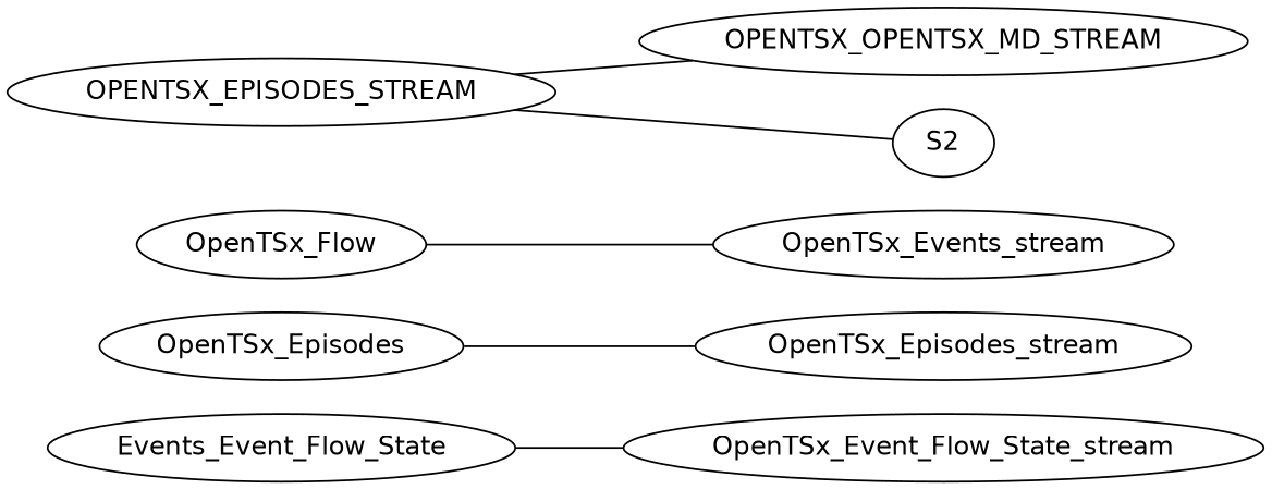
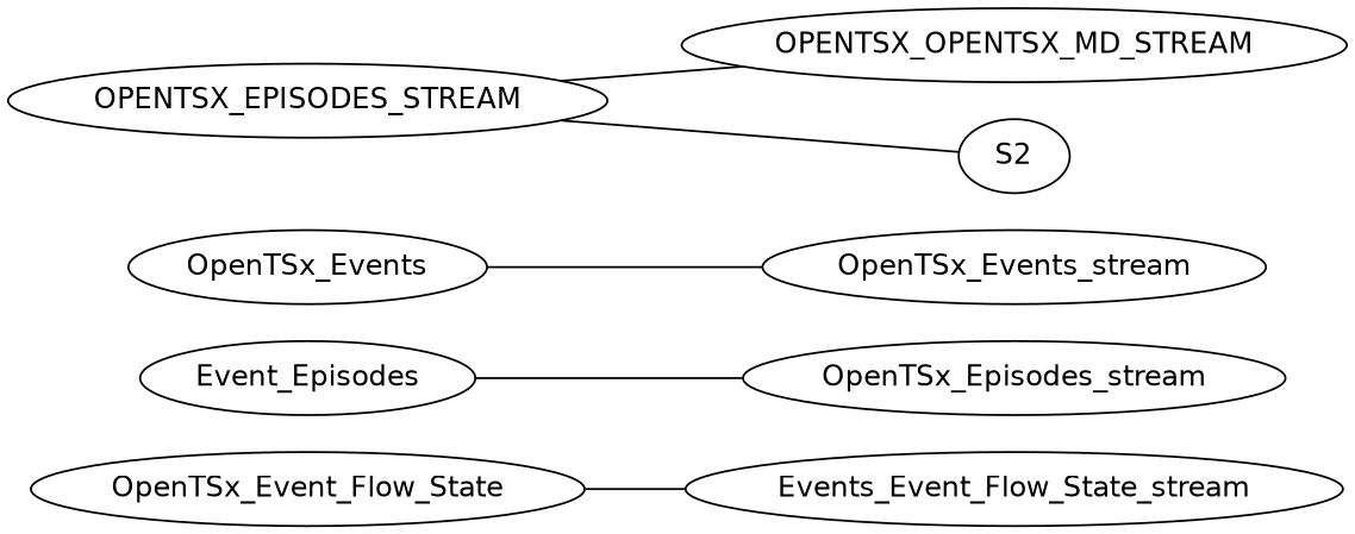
  strict graph {
    fontname="DejaVu Sans"
    rankdir=LR
    node [fontname="DejaVu Sans"]
    edge [fontname="DejaVu Sans"]
-   n1 [label=Events_Event_Flow_State]
-   n2 [label=OpenTSx_Event_Flow_State_stream]
-   n3 [label=OpenTSx_Episodes]
+   n1 [label=OpenTSx_Event_Flow_State]
+   n2 [label=Events_Event_Flow_State_stream]
+   n3 [label=Event_Episodes]
    n4 [label=OpenTSx_Episodes_stream]
-   n5 [label=OpenTSx_Flow]
+   n5 [label=OpenTSx_Events]
    n6 [label=OpenTSx_Events_stream]
    n7 [label=OPENTSX_EPISODES_STREAM]
    n8 [label=OPENTSX_OPENTSX_MD_STREAM]
    n9 [label=S2]
    n1 -- n2
    n3 -- n4
    n5 -- n6
    n7 -- n8
    n7 -- n9
  }
